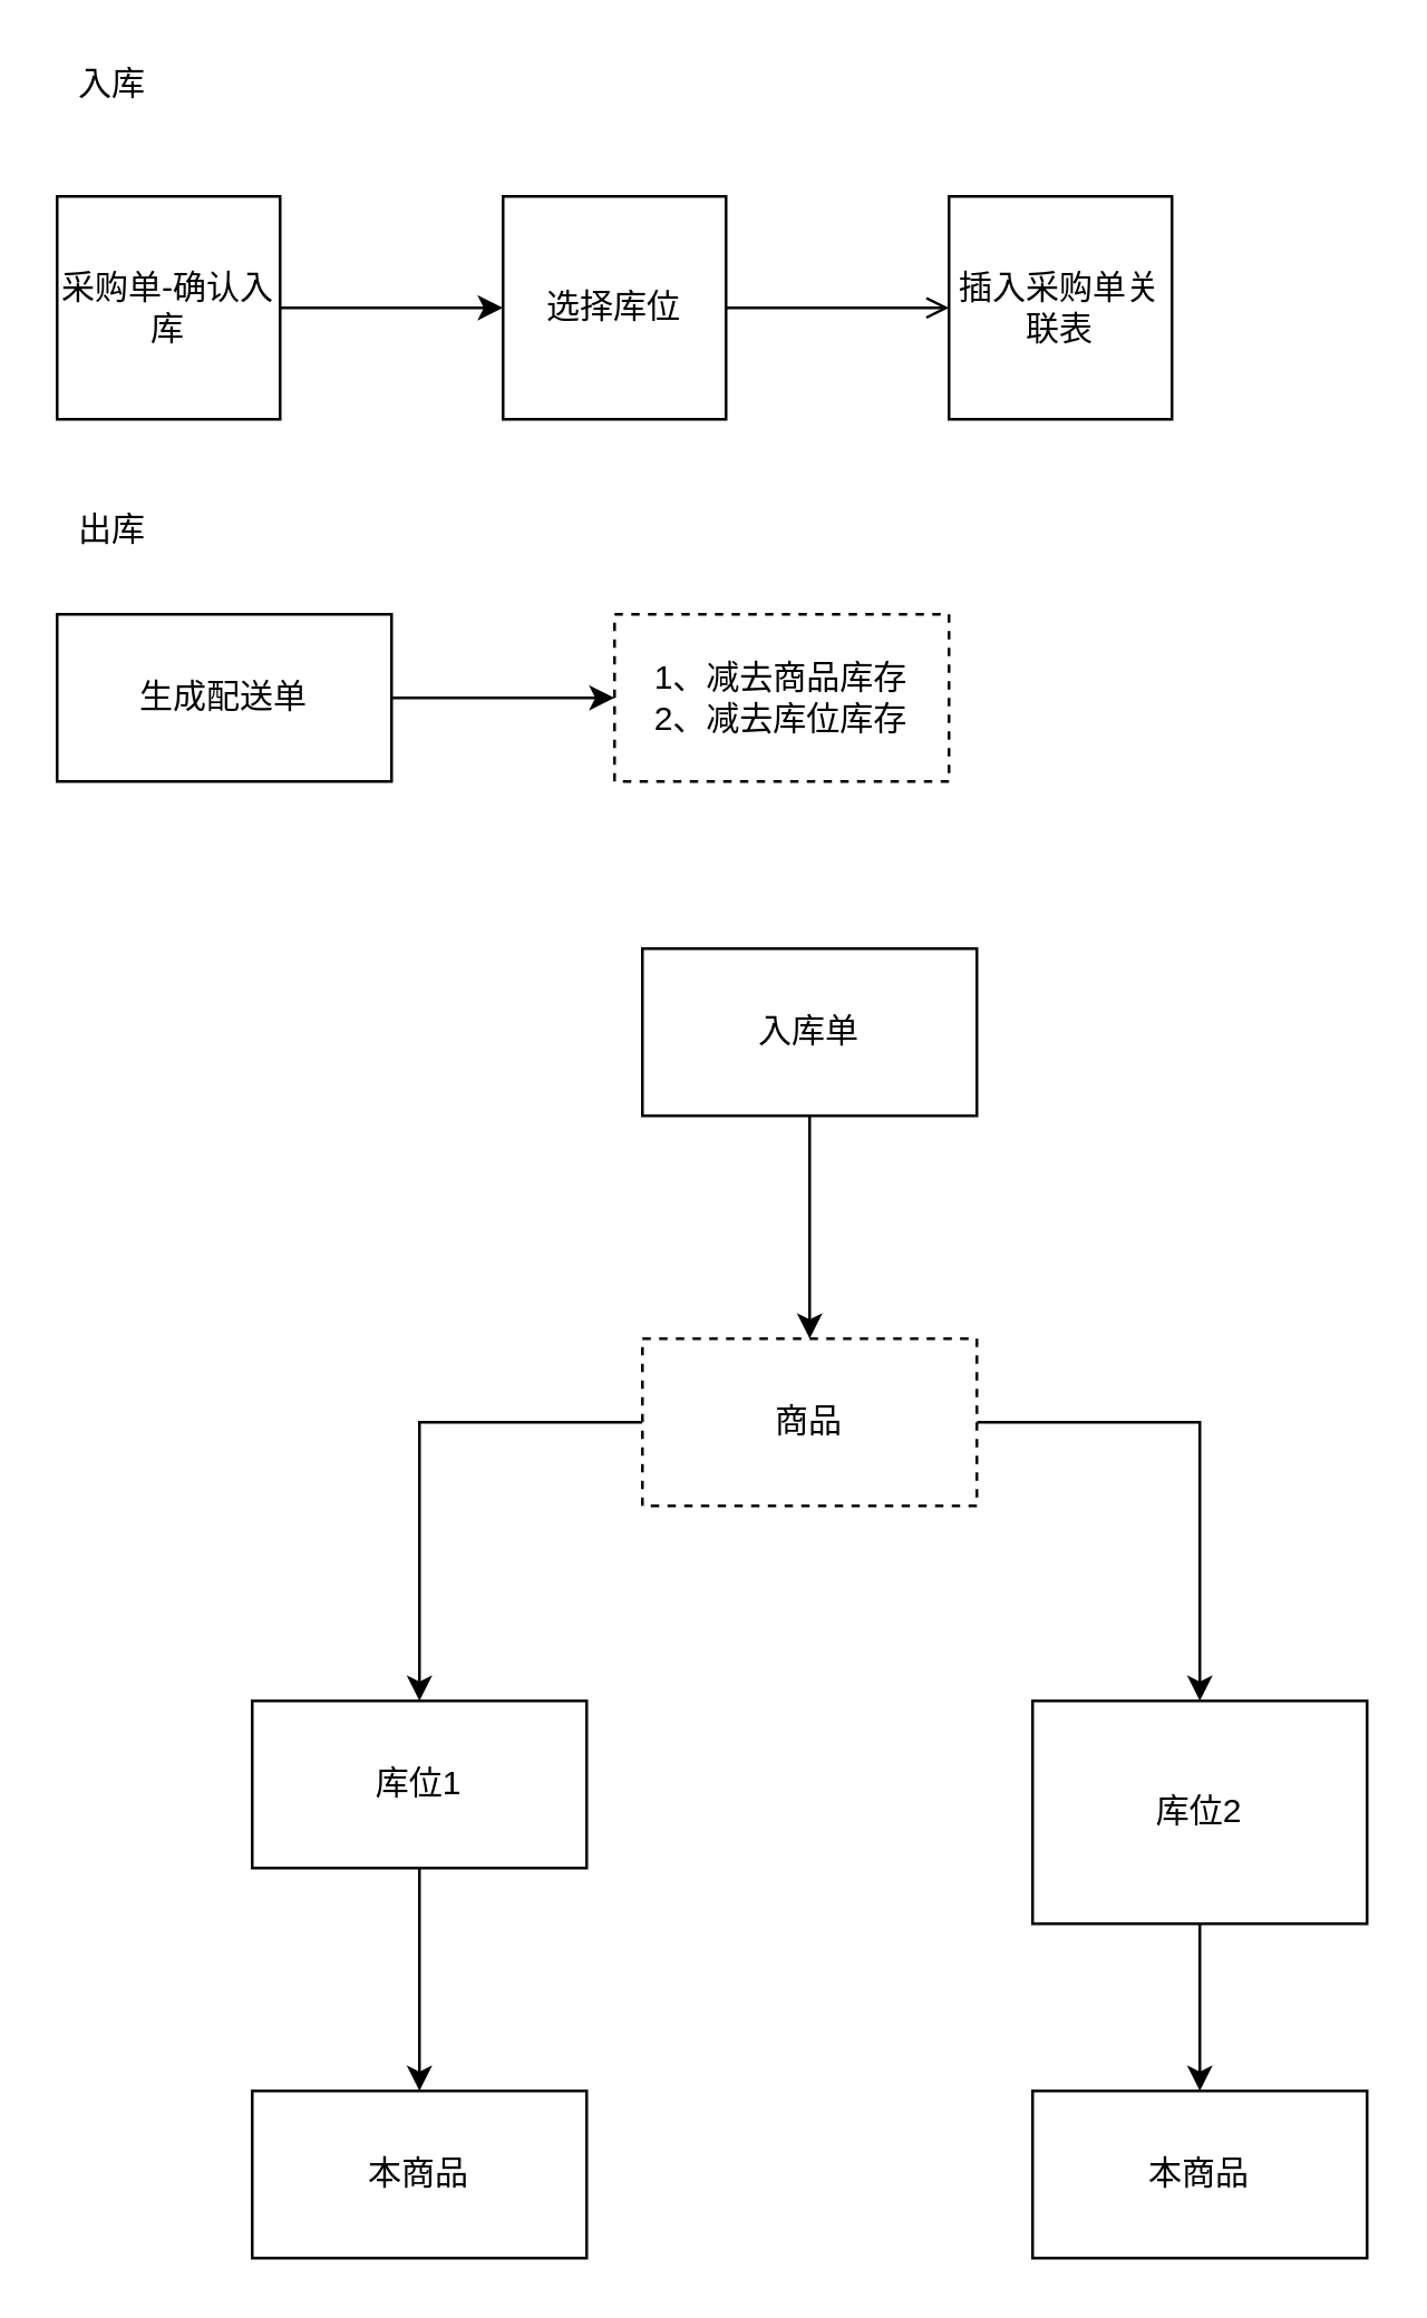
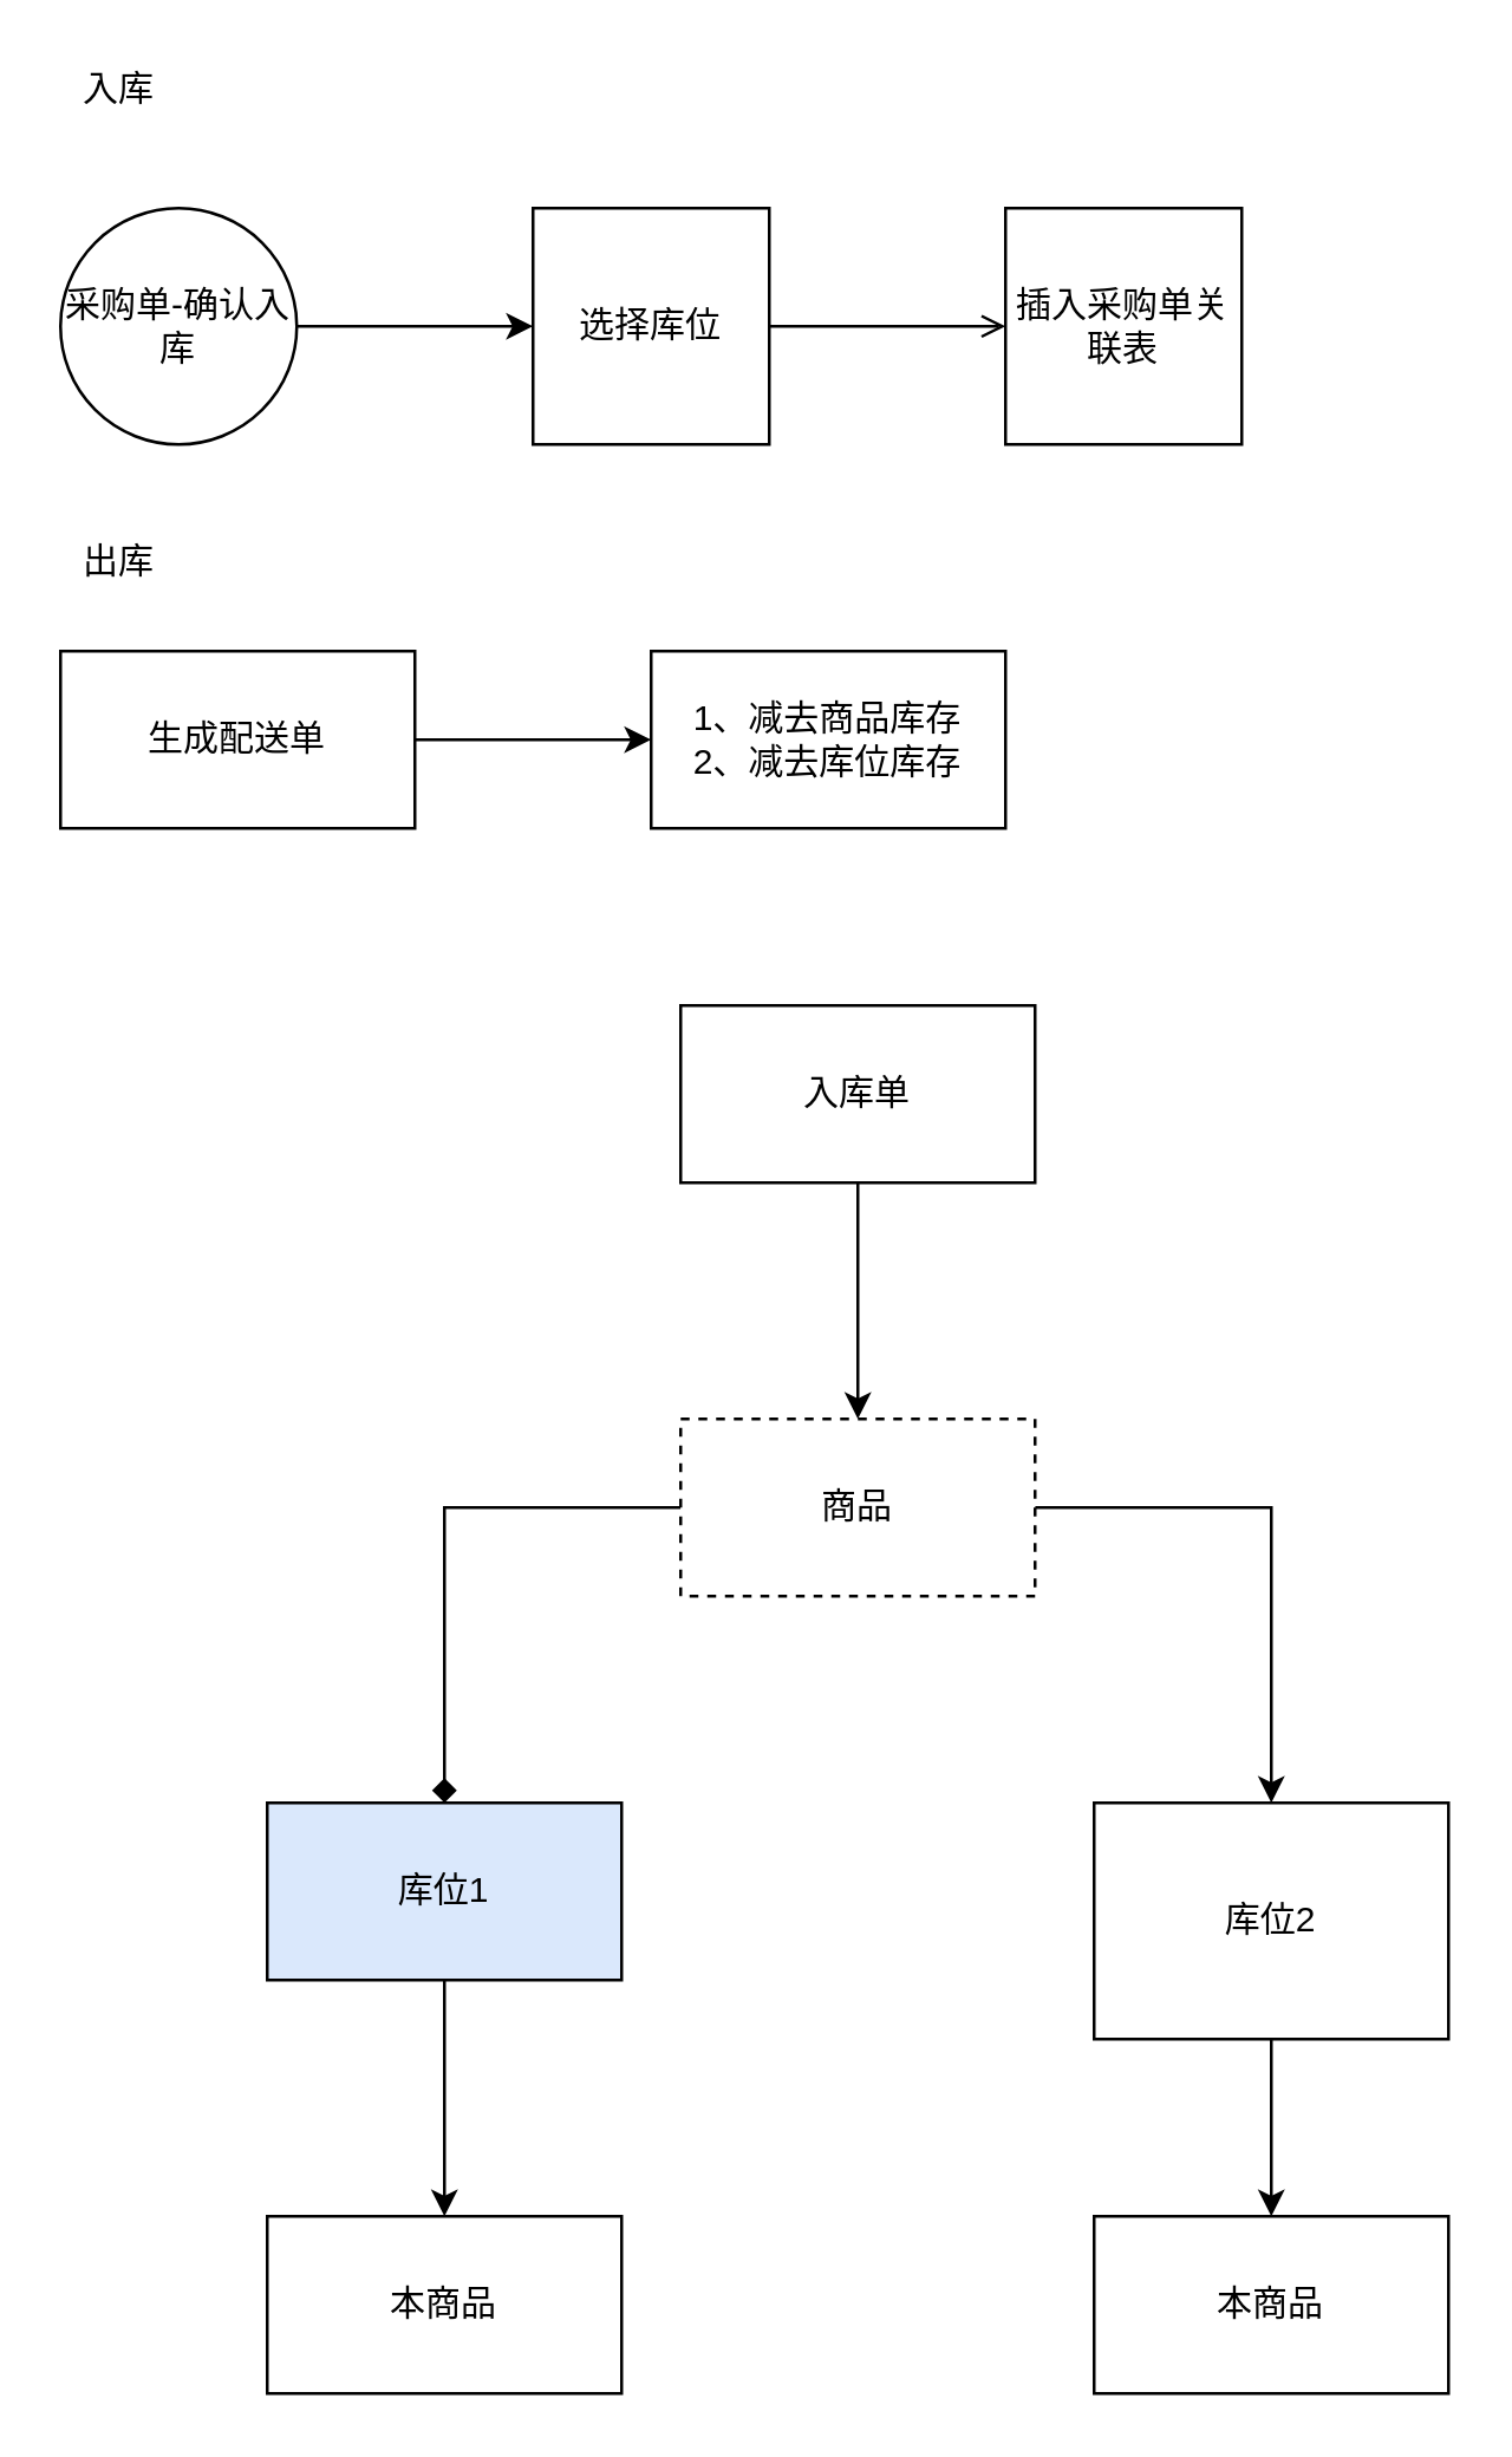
  <mxCell id="0" />
  <mxCell id="1" parent="0" />
  <mxCell id="2" value="" style="edgeStyle=orthogonalEdgeStyle;rounded=0;orthogonalLoop=1;jettySize=auto;html=1;" edge="1" parent="1" source="3" target="5"><mxGeometry relative="1" as="geometry" /></mxCell>
- <mxCell id="3" value="采购单-确认入库" style="whiteSpace=wrap;html=1;aspect=fixed;" vertex="1" parent="1"><mxGeometry x="20" y="70" width="80" height="80" as="geometry" /></mxCell>
+ <mxCell id="3" value="采购单-确认入库" style="ellipse;whiteSpace=wrap;html=1;aspect=fixed;" vertex="1" parent="1"><mxGeometry x="20" y="70" width="80" height="80" as="geometry" /></mxCell>
  <mxCell id="4" value="" style="edgeStyle=orthogonalEdgeStyle;rounded=0;orthogonalLoop=1;jettySize=auto;html=1;endArrow=open;" edge="1" parent="1" source="5" target="6"><mxGeometry relative="1" as="geometry" /></mxCell>
  <mxCell id="5" value="选择库位" style="whiteSpace=wrap;html=1;aspect=fixed;" vertex="1" parent="1"><mxGeometry x="180" y="70" width="80" height="80" as="geometry" /></mxCell>
  <mxCell id="6" value="插入采购单关联表" style="whiteSpace=wrap;html=1;aspect=fixed;" vertex="1" parent="1"><mxGeometry x="340" y="70" width="80" height="80" as="geometry" /></mxCell>
  <mxCell id="7" value="入库" style="text;html=1;strokeColor=none;fillColor=none;align=center;verticalAlign=middle;whiteSpace=wrap;rounded=0;" vertex="1" parent="1"><mxGeometry x="20" y="20" width="40" height="20" as="geometry" /></mxCell>
  <mxCell id="8" value="出库" style="text;html=1;strokeColor=none;fillColor=none;align=center;verticalAlign=middle;whiteSpace=wrap;rounded=0;" vertex="1" parent="1"><mxGeometry x="20" y="180" width="40" height="20" as="geometry" /></mxCell>
  <mxCell id="9" value="" style="edgeStyle=orthogonalEdgeStyle;rounded=0;orthogonalLoop=1;jettySize=auto;html=1;" edge="1" parent="1" source="10" target="11"><mxGeometry relative="1" as="geometry" /></mxCell>
  <mxCell id="10" value="生成配送单" style="rounded=0;whiteSpace=wrap;html=1;" vertex="1" parent="1"><mxGeometry x="20" y="220" width="120" height="60" as="geometry" /></mxCell>
- <mxCell id="11" value="1、减去商品库存&lt;br&gt;2、减去库位库存" style="rounded=0;whiteSpace=wrap;html=1;dashed=1;" vertex="1" parent="1"><mxGeometry x="220" y="220" width="120" height="60" as="geometry" /></mxCell>
+ <mxCell id="11" value="1、减去商品库存&lt;br&gt;2、减去库位库存" style="rounded=0;whiteSpace=wrap;html=1;" vertex="1" parent="1"><mxGeometry x="220" y="220" width="120" height="60" as="geometry" /></mxCell>
  <mxCell id="12" value="" style="edgeStyle=orthogonalEdgeStyle;rounded=0;orthogonalLoop=1;jettySize=auto;html=1;" edge="1" parent="1" source="13" target="16"><mxGeometry relative="1" as="geometry" /></mxCell>
  <mxCell id="13" value="入库单" style="rounded=0;whiteSpace=wrap;html=1;" vertex="1" parent="1"><mxGeometry x="230" y="340" width="120" height="60" as="geometry" /></mxCell>
- <mxCell id="14" value="" style="edgeStyle=orthogonalEdgeStyle;rounded=0;orthogonalLoop=1;jettySize=auto;html=1;" edge="1" parent="1" source="16" target="18"><mxGeometry relative="1" as="geometry" /></mxCell>
+ <mxCell id="14" value="" style="edgeStyle=orthogonalEdgeStyle;rounded=0;orthogonalLoop=1;jettySize=auto;html=1;endArrow=diamond;" edge="1" parent="1" source="16" target="18"><mxGeometry relative="1" as="geometry" /></mxCell>
  <mxCell id="15" value="" style="edgeStyle=orthogonalEdgeStyle;rounded=0;orthogonalLoop=1;jettySize=auto;html=1;" edge="1" parent="1" source="16" target="20"><mxGeometry relative="1" as="geometry" /></mxCell>
  <mxCell id="16" value="商品" style="rounded=0;whiteSpace=wrap;html=1;dashed=1;" vertex="1" parent="1"><mxGeometry x="230" y="480" width="120" height="60" as="geometry" /></mxCell>
  <mxCell id="17" value="" style="edgeStyle=orthogonalEdgeStyle;rounded=0;orthogonalLoop=1;jettySize=auto;html=1;" edge="1" parent="1" source="18" target="21"><mxGeometry relative="1" as="geometry" /></mxCell>
- <mxCell id="18" value="库位1" style="rounded=0;whiteSpace=wrap;html=1;" vertex="1" parent="1"><mxGeometry x="90" y="610" width="120" height="60" as="geometry" /></mxCell>
+ <mxCell id="18" value="库位1" style="rounded=0;whiteSpace=wrap;html=1;fillColor=#dae8fc;" vertex="1" parent="1"><mxGeometry x="90" y="610" width="120" height="60" as="geometry" /></mxCell>
  <mxCell id="19" style="edgeStyle=orthogonalEdgeStyle;rounded=0;orthogonalLoop=1;jettySize=auto;html=1;exitX=0.5;exitY=1;exitDx=0;exitDy=0;entryX=0.5;entryY=0;entryDx=0;entryDy=0;" edge="1" parent="1" source="20" target="22"><mxGeometry relative="1" as="geometry" /></mxCell>
  <mxCell id="20" value="库位2" style="rounded=0;whiteSpace=wrap;html=1;" vertex="1" parent="1"><mxGeometry x="370" y="610" width="120" height="80" as="geometry" /></mxCell>
  <mxCell id="21" value="本商品" style="rounded=0;whiteSpace=wrap;html=1;" vertex="1" parent="1"><mxGeometry x="90" y="750" width="120" height="60" as="geometry" /></mxCell>
  <mxCell id="22" value="本商品" style="rounded=0;whiteSpace=wrap;html=1;" vertex="1" parent="1"><mxGeometry x="370" y="750" width="120" height="60" as="geometry" /></mxCell>
